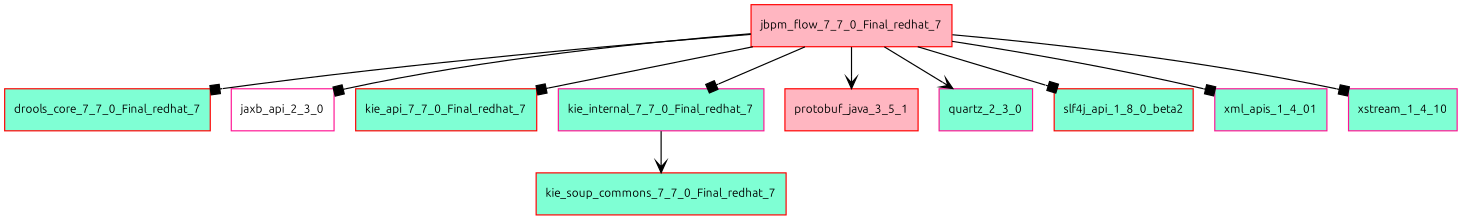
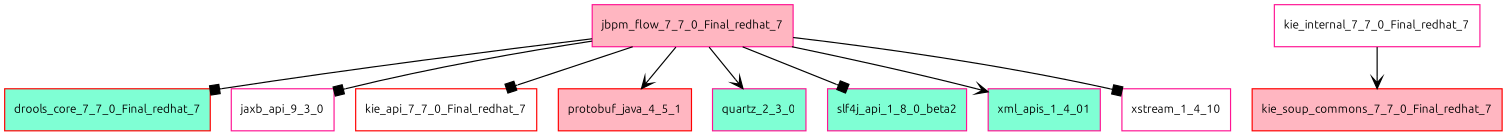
  digraph {
    fontname=Ubuntu
    node [color=deeppink fillcolor=aquamarine fontname=Ubuntu fontsize=10.0 shape=box style=filled]
    edge [arrowhead=box fontname=Ubuntu]
-   jbpm_flow_7_7_0_Final_redhat_7 [color=red fillcolor=lightpink]
+   jbpm_flow_7_7_0_Final_redhat_7 [fillcolor=lightpink]
    drools_core_7_7_0_Final_redhat_7 [color=red]
-   jaxb_api_2_3_0 [fillcolor=white]
-   kie_api_7_7_0_Final_redhat_7 [color=red]
-   kie_internal_7_7_0_Final_redhat_7
-   protobuf_java_3_5_1 [color=red fillcolor=lightpink]
+   jaxb_api_2_3_0 [fillcolor=white label=jaxb_api_9_3_0]
+   kie_api_7_7_0_Final_redhat_7 [color=red fillcolor=white]
+   kie_internal_7_7_0_Final_redhat_7 [fillcolor=white]
+   protobuf_java_3_5_1 [color=red fillcolor=lightpink label=protobuf_java_4_5_1]
    quartz_2_3_0
-   slf4j_api_1_8_0_beta2 [color=red]
+   slf4j_api_1_8_0_beta2
    xml_apis_1_4_01
-   xstream_1_4_10
-   kie_soup_commons_7_7_0_Final_redhat_7 [color=red]
+   xstream_1_4_10 [fillcolor=white]
+   kie_soup_commons_7_7_0_Final_redhat_7 [color=red fillcolor=lightpink]
    jbpm_flow_7_7_0_Final_redhat_7 -> drools_core_7_7_0_Final_redhat_7
    jbpm_flow_7_7_0_Final_redhat_7 -> jaxb_api_2_3_0
    jbpm_flow_7_7_0_Final_redhat_7 -> kie_api_7_7_0_Final_redhat_7
-   jbpm_flow_7_7_0_Final_redhat_7 -> kie_internal_7_7_0_Final_redhat_7
    jbpm_flow_7_7_0_Final_redhat_7 -> protobuf_java_3_5_1 [arrowhead=vee]
    jbpm_flow_7_7_0_Final_redhat_7 -> quartz_2_3_0 [arrowhead=vee]
    jbpm_flow_7_7_0_Final_redhat_7 -> slf4j_api_1_8_0_beta2
-   jbpm_flow_7_7_0_Final_redhat_7 -> xml_apis_1_4_01
+   jbpm_flow_7_7_0_Final_redhat_7 -> xml_apis_1_4_01 [arrowhead=vee]
    jbpm_flow_7_7_0_Final_redhat_7 -> xstream_1_4_10
    kie_internal_7_7_0_Final_redhat_7 -> kie_soup_commons_7_7_0_Final_redhat_7 [arrowhead=vee]
  }
